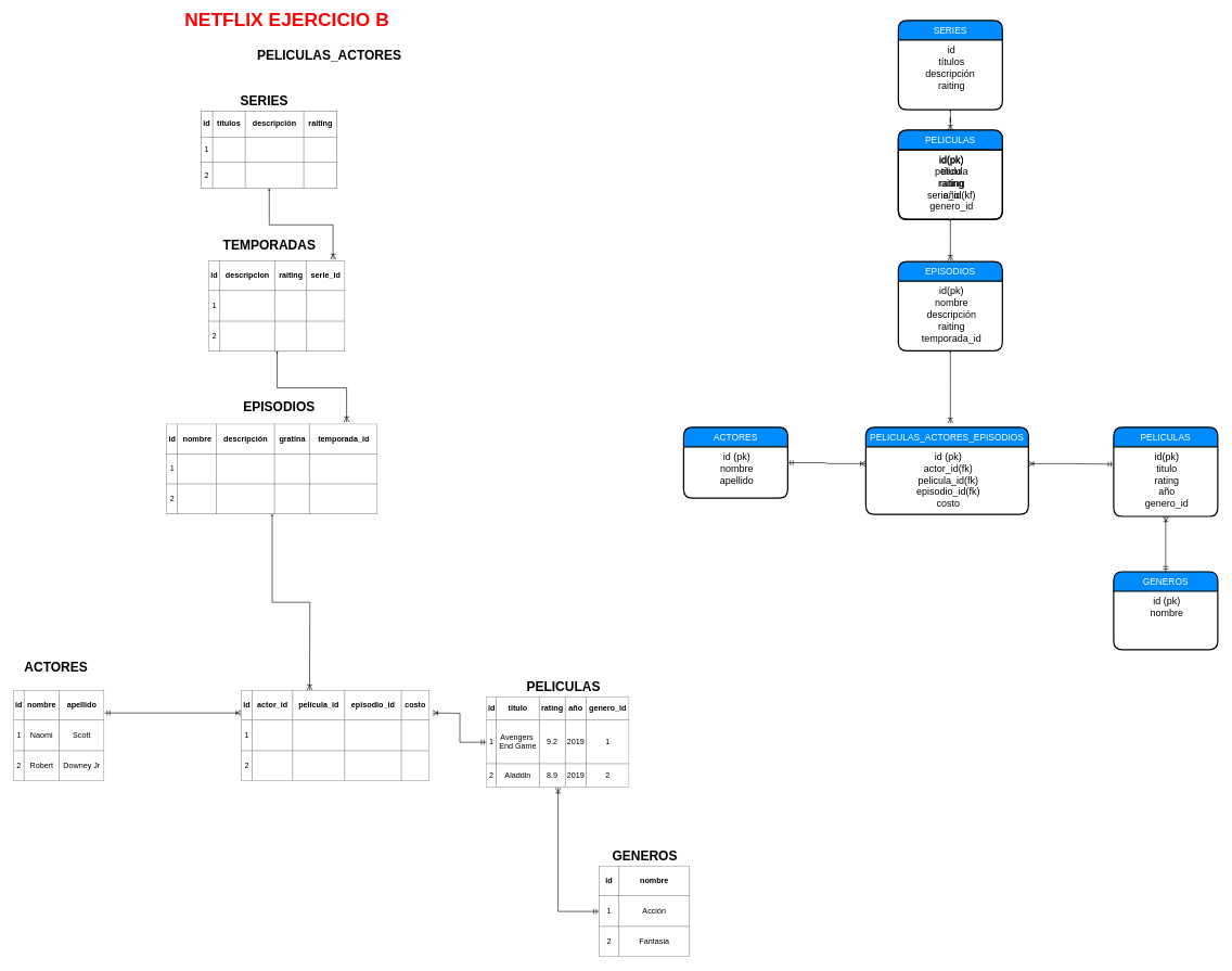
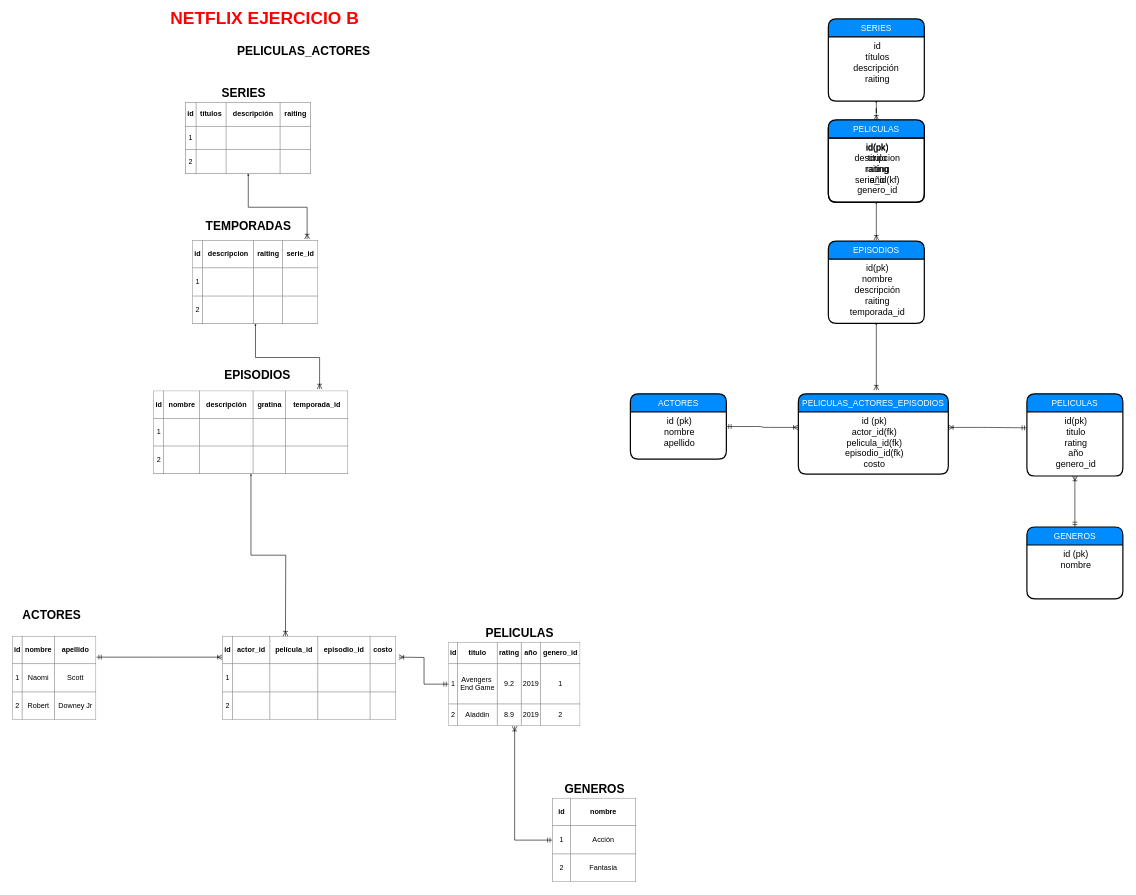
  <mxCell id="0" />
  <mxCell id="1" parent="0" />
  <mxCell id="2" style="edgeStyle=orthogonalEdgeStyle;rounded=0;orthogonalLoop=1;jettySize=auto;html=1;exitX=0;exitY=0.5;exitDx=0;exitDy=0;entryX=0.5;entryY=1;entryDx=0;entryDy=0;startArrow=ERmandOne;startFill=0;endArrow=ERoneToMany;endFill=0;fontColor=#FF0000;" parent="1" source="11" target="17" edge="1"><mxGeometry relative="1" as="geometry" /></mxCell>
  <mxCell id="3" value="SERIES" style="swimlane;childLayout=stackLayout;horizontal=1;startSize=30;horizontalStack=0;fillColor=#008cff;fontColor=#FFFFFF;rounded=1;fontSize=14;fontStyle=0;strokeWidth=2;resizeParent=0;resizeLast=1;shadow=0;dashed=0;align=center;glass=0;comic=0;" vertex="1" parent="1"><mxGeometry y="31" width="160" height="137" as="geometry" x="1380" /></mxCell>
  <mxCell id="4" value="id&#10;títulos&#10;descripción &#10;raiting" style="align=center;strokeColor=none;fillColor=none;spacingLeft=4;fontSize=15;verticalAlign=top;resizable=0;rotatable=0;part=1;" vertex="1" parent="3"><mxGeometry y="30" width="160" height="107" as="geometry" /></mxCell>
  <mxCell id="5" value="TEMPORADAS" style="swimlane;childLayout=stackLayout;horizontal=1;startSize=30;horizontalStack=0;fillColor=#008cff;fontColor=#FFFFFF;rounded=1;fontSize=14;fontStyle=0;strokeWidth=2;resizeParent=0;resizeLast=1;shadow=0;dashed=0;align=center;glass=0;comic=0;" vertex="1" parent="1"><mxGeometry y="200" width="160" height="137" as="geometry" x="1380" /></mxCell>
- <mxCell id="6" value="id(pk)&#10;pelicula&#10;raiting&#10;serie_id(kf)&#10;&#10;" style="align=center;strokeColor=none;fillColor=none;spacingLeft=4;fontSize=15;verticalAlign=top;resizable=0;rotatable=0;part=1;" vertex="1" parent="5"><mxGeometry y="30" width="160" height="107" as="geometry" /></mxCell>
+ <mxCell id="6" value="id(pk)&#10;descripcion&#10;raiting&#10;serie_id(kf)&#10;&#10;" style="align=center;strokeColor=none;fillColor=none;spacingLeft=4;fontSize=15;verticalAlign=top;resizable=0;rotatable=0;part=1;" vertex="1" parent="5"><mxGeometry y="30" width="160" height="107" as="geometry" /></mxCell>
  <mxCell id="7" value="EPISODIOS" style="swimlane;childLayout=stackLayout;horizontal=1;startSize=30;horizontalStack=0;fillColor=#008cff;fontColor=#FFFFFF;rounded=1;fontSize=14;fontStyle=0;strokeWidth=2;resizeParent=0;resizeLast=1;shadow=0;dashed=0;align=center;glass=0;comic=0;" vertex="1" parent="1"><mxGeometry y="401.5" width="160" height="137" as="geometry" x="1380" /></mxCell>
  <mxCell id="8" value="id(pk)&#10;nombre&#10;descripción&#10;raiting&#10;temporada_id&#10;" style="align=center;strokeColor=none;fillColor=none;spacingLeft=4;fontSize=15;verticalAlign=top;resizable=0;rotatable=0;part=1;" vertex="1" parent="7"><mxGeometry y="30" width="160" height="107" as="geometry" /></mxCell>
  <mxCell id="9" value="PELICULAS" style="swimlane;childLayout=stackLayout;horizontal=1;startSize=30;horizontalStack=0;fillColor=#008cff;fontColor=#FFFFFF;rounded=1;fontSize=14;fontStyle=0;strokeWidth=2;resizeParent=0;resizeLast=1;shadow=0;dashed=0;align=center;glass=0;comic=0;" vertex="1" parent="1"><mxGeometry y="199.5" width="160" height="137" as="geometry" x="1380" /></mxCell>
  <mxCell id="10" value="id(pk)&#10;titulo&#10;rating&#10;año&#10;genero_id&#10;" style="align=center;strokeColor=none;fillColor=none;spacingLeft=4;fontSize=15;verticalAlign=top;resizable=0;rotatable=0;part=1;" vertex="1" parent="9"><mxGeometry y="30" width="160" height="107" as="geometry" /></mxCell>
  <mxCell id="11" value="&lt;table border=&quot;1&quot; width=&quot;100%&quot; style=&quot;width: 100% ; height: 100% ; border-collapse: collapse&quot;&gt;&lt;tbody&gt;&lt;tr&gt;&lt;td align=&quot;center&quot;&gt;&lt;b&gt;id&lt;/b&gt;&lt;/td&gt;&lt;td align=&quot;center&quot;&gt;&lt;b&gt;nombre&lt;/b&gt;&lt;/td&gt;&lt;/tr&gt;&lt;tr&gt;&lt;td align=&quot;center&quot;&gt;1&lt;/td&gt;&lt;td align=&quot;center&quot;&gt;Acción&lt;/td&gt;&lt;/tr&gt;&lt;tr&gt;&lt;td align=&quot;center&quot;&gt;2&lt;/td&gt;&lt;td align=&quot;center&quot;&gt;Fantasia&lt;/td&gt;&lt;/tr&gt;&lt;/tbody&gt;&lt;/table&gt;" style="text;html=1;overflow=fill;rounded=0;glass=0;comic=0;shadow=0;" parent="1" vertex="1"><mxGeometry x="920" y="1330" width="140" height="140" as="geometry" /></mxCell>
  <mxCell id="12" value="GENEROS" style="text;html=1;resizable=0;points=[];autosize=1;align=center;verticalAlign=top;spacingTop=-4;fontStyle=1;fontSize=20;" parent="1" vertex="1"><mxGeometry x="930" y="1300" width="120" height="30" as="geometry" /></mxCell>
  <mxCell id="13" style="edgeStyle=orthogonalEdgeStyle;rounded=0;orthogonalLoop=1;jettySize=auto;html=1;exitX=1;exitY=0.25;exitDx=0;exitDy=0;entryX=0;entryY=0.25;entryDx=0;entryDy=0;startArrow=ERmandOne;startFill=0;endArrow=ERoneToMany;endFill=0;fontColor=#FF0000;" parent="1" source="14" edge="1"><mxGeometry relative="1" as="geometry"><mxPoint x="370" y="1095" as="targetPoint" /></mxGeometry></mxCell>
  <mxCell id="14" value="&lt;table border=&quot;1&quot; width=&quot;100%&quot; style=&quot;width: 100% ; height: 100% ; border-collapse: collapse&quot;&gt;&lt;tbody&gt;&lt;tr&gt;&lt;td align=&quot;center&quot;&gt;&lt;b&gt;id&lt;/b&gt;&lt;/td&gt;&lt;td align=&quot;center&quot;&gt;&lt;b&gt;nombre&lt;/b&gt;&lt;/td&gt;&lt;td style=&quot;text-align: center&quot;&gt;&lt;b&gt;apellido&lt;/b&gt;&lt;/td&gt;&lt;/tr&gt;&lt;tr&gt;&lt;td align=&quot;center&quot;&gt;1&lt;/td&gt;&lt;td align=&quot;center&quot;&gt;Naomi&lt;/td&gt;&lt;td style=&quot;text-align: center&quot;&gt;Scott&lt;/td&gt;&lt;/tr&gt;&lt;tr&gt;&lt;td align=&quot;center&quot;&gt;2&lt;/td&gt;&lt;td align=&quot;center&quot;&gt;Robert&lt;/td&gt;&lt;td style=&quot;text-align: center&quot;&gt;Downey Jr&lt;/td&gt;&lt;/tr&gt;&lt;/tbody&gt;&lt;/table&gt;" style="text;html=1;overflow=fill;rounded=0;glass=0;comic=0;shadow=0;" parent="1" vertex="1"><mxGeometry x="20" y="1060" width="140" height="140" as="geometry" /></mxCell>
  <mxCell id="15" value="ACTORES" style="text;html=1;resizable=0;points=[];autosize=1;align=center;verticalAlign=top;spacingTop=-4;fontStyle=1;fontSize=20;" parent="1" vertex="1"><mxGeometry x="30" y="1010" width="110" height="30" as="geometry" /></mxCell>
  <mxCell id="16" style="edgeStyle=orthogonalEdgeStyle;rounded=0;orthogonalLoop=1;jettySize=auto;html=1;exitX=0;exitY=0.5;exitDx=0;exitDy=0;startArrow=ERmandOne;startFill=0;endArrow=ERoneToMany;endFill=0;fontColor=#FF0000;" parent="1" source="17" edge="1"><mxGeometry relative="1" as="geometry"><mxPoint x="664" y="1095" as="targetPoint" /></mxGeometry></mxCell>
  <mxCell id="17" value="&lt;table border=&quot;1&quot; width=&quot;100%&quot; style=&quot;text-align: center ; width: 100% ; height: 100% ; border-collapse: collapse&quot;&gt;&lt;tbody&gt;&lt;tr&gt;&lt;td align=&quot;center&quot;&gt;&lt;b&gt;id&lt;/b&gt;&lt;/td&gt;&lt;td align=&quot;center&quot;&gt;&lt;b&gt;titulo&lt;/b&gt;&lt;/td&gt;&lt;td&gt;&lt;b&gt;rating&lt;/b&gt;&lt;/td&gt;&lt;td style=&quot;text-align: center&quot;&gt;&lt;b&gt;año&lt;/b&gt;&lt;/td&gt;&lt;td&gt;&lt;b&gt;genero_id&lt;/b&gt;&lt;/td&gt;&lt;/tr&gt;&lt;tr&gt;&lt;td align=&quot;center&quot;&gt;1&lt;/td&gt;&lt;td align=&quot;center&quot;&gt;Avengers&amp;nbsp;&lt;br&gt;End Game&lt;/td&gt;&lt;td&gt;9.2&lt;/td&gt;&lt;td style=&quot;text-align: center&quot;&gt;2019&lt;/td&gt;&lt;td&gt;1&lt;/td&gt;&lt;/tr&gt;&lt;tr&gt;&lt;td align=&quot;center&quot;&gt;2&lt;/td&gt;&lt;td align=&quot;center&quot;&gt;Aladdin&lt;/td&gt;&lt;td&gt;8.9&lt;/td&gt;&lt;td style=&quot;text-align: center&quot;&gt;2019&lt;/td&gt;&lt;td&gt;2&lt;/td&gt;&lt;/tr&gt;&lt;/tbody&gt;&lt;/table&gt;" style="text;html=1;overflow=fill;rounded=0;glass=0;comic=0;shadow=0;" parent="1" vertex="1"><mxGeometry x="747" y="1070" width="220" height="140" as="geometry" /></mxCell>
  <mxCell id="18" value="PELICULAS" style="text;html=1;resizable=0;points=[];autosize=1;align=center;verticalAlign=top;spacingTop=-4;fontStyle=1;fontSize=20;" parent="1" vertex="1"><mxGeometry x="800" y="1040" width="130" height="30" as="geometry" /></mxCell>
  <mxCell id="19" value="PELICULAS_ACTORES" style="text;html=1;resizable=0;points=[];autosize=1;align=center;verticalAlign=top;spacingTop=-4;fontStyle=1;fontSize=20;" parent="1" vertex="1"><mxGeometry x="390" y="70" width="230" height="30" as="geometry" /></mxCell>
  <mxCell id="20" value="&lt;font style=&quot;font-size: 29px&quot;&gt;&lt;b&gt;NETFLIX EJERCICIO B&lt;br&gt;&lt;/b&gt;&lt;/font&gt;" style="text;html=1;align=center;verticalAlign=middle;resizable=0;points=[];;autosize=1;fontColor=#FF0000;" parent="1" vertex="1"><mxGeometry x="275" y="20" width="330" height="20" as="geometry" /></mxCell>
  <mxCell id="21" value="" style="edgeStyle=orthogonalEdgeStyle;fontSize=12;html=1;endArrow=ERoneToMany;startArrow=ERmandOne;entryX=0;entryY=0.25;entryDx=0;entryDy=0;exitX=1;exitY=0.5;exitDx=0;exitDy=0;" parent="1" source="41" target="37" edge="1"><mxGeometry width="100" height="100" relative="1" as="geometry"><mxPoint x="1286" y="797" as="sourcePoint" /><mxPoint x="1386" y="697" as="targetPoint" /></mxGeometry></mxCell>
  <mxCell id="22" value="" style="edgeStyle=orthogonalEdgeStyle;fontSize=12;html=1;endArrow=ERmandOne;startArrow=ERoneToMany;entryX=0;entryY=0.25;entryDx=0;entryDy=0;exitX=1;exitY=0.25;exitDx=0;exitDy=0;startFill=0;endFill=0;" parent="1" source="37" target="44" edge="1"><mxGeometry width="100" height="100" relative="1" as="geometry"><mxPoint x="1636" y="751.071" as="sourcePoint" /><mxPoint x="1736" y="651.071" as="targetPoint" /></mxGeometry></mxCell>
  <mxCell id="23" style="edgeStyle=orthogonalEdgeStyle;rounded=0;orthogonalLoop=1;jettySize=auto;html=1;exitX=0.5;exitY=0;exitDx=0;exitDy=0;entryX=0.5;entryY=1;entryDx=0;entryDy=0;startArrow=ERmandOne;startFill=0;endArrow=ERoneToMany;endFill=0;" parent="1" source="24" target="44" edge="1"><mxGeometry relative="1" as="geometry" /></mxCell>
  <mxCell id="24" value="GENEROS" style="swimlane;childLayout=stackLayout;horizontal=1;startSize=30;horizontalStack=0;fillColor=#008cff;fontColor=#FFFFFF;rounded=1;fontSize=14;fontStyle=0;strokeWidth=2;resizeParent=0;resizeLast=1;shadow=0;dashed=0;align=center;glass=0;comic=0;" parent="1" vertex="1"><mxGeometry x="1711" y="878" width="160" height="120" as="geometry" /></mxCell>
  <mxCell id="25" value="id (pk)&#10;nombre&#10;" style="align=center;strokeColor=none;fillColor=none;spacingLeft=4;fontSize=15;verticalAlign=top;resizable=0;rotatable=0;part=1;" parent="24" vertex="1"><mxGeometry y="30" width="160" height="90" as="geometry" /></mxCell>
  <mxCell id="26" style="edgeStyle=orthogonalEdgeStyle;rounded=0;orthogonalLoop=1;jettySize=auto;html=1;entryX=0.91;entryY=-0.014;entryDx=0;entryDy=0;entryPerimeter=0;startArrow=ERoneToMany;startFill=0;startSize=0;endArrow=ERoneToMany;endFill=0;" edge="1" parent="1" source="27" target="29"><mxGeometry relative="1" as="geometry" /></mxCell>
  <mxCell id="27" value="&lt;table border=&quot;1&quot; width=&quot;100%&quot; style=&quot;text-align: center ; width: 100% ; height: 100% ; border-collapse: collapse&quot;&gt;&lt;tbody&gt;&lt;tr&gt;&lt;td align=&quot;center&quot;&gt;&lt;b&gt;id&lt;/b&gt;&lt;/td&gt;&lt;td align=&quot;center&quot;&gt;&lt;b&gt;títulos&lt;/b&gt;&lt;br&gt;&lt;/td&gt;&lt;td&gt;&lt;b&gt;descripción&lt;/b&gt;&lt;br&gt;&lt;/td&gt;&lt;td style=&quot;text-align: center&quot;&gt;&lt;b&gt;raiting&lt;/b&gt;&lt;/td&gt;&lt;/tr&gt;&lt;tr&gt;&lt;td align=&quot;center&quot;&gt;1&lt;/td&gt;&lt;td align=&quot;center&quot;&gt;&lt;br&gt;&lt;/td&gt;&lt;td&gt;&lt;br&gt;&lt;/td&gt;&lt;td style=&quot;text-align: center&quot;&gt;&lt;br&gt;&lt;/td&gt;&lt;/tr&gt;&lt;tr&gt;&lt;td align=&quot;center&quot;&gt;2&lt;/td&gt;&lt;td align=&quot;center&quot;&gt;&lt;br&gt;&lt;/td&gt;&lt;td&gt;&lt;br&gt;&lt;/td&gt;&lt;td style=&quot;text-align: center&quot;&gt;&lt;br&gt;&lt;/td&gt;&lt;/tr&gt;&lt;/tbody&gt;&lt;/table&gt;" style="text;html=1;overflow=fill;rounded=0;glass=0;comic=0;shadow=0;" parent="1" vertex="1"><mxGeometry x="308" y="170" width="210" height="120" as="geometry" /></mxCell>
  <mxCell id="28" style="edgeStyle=orthogonalEdgeStyle;rounded=0;orthogonalLoop=1;jettySize=auto;html=1;entryX=0.852;entryY=-0.021;entryDx=0;entryDy=0;entryPerimeter=0;startArrow=ERoneToMany;startFill=0;startSize=0;endArrow=ERoneToMany;endFill=0;" edge="1" parent="1" source="29" target="34"><mxGeometry relative="1" as="geometry" /></mxCell>
  <mxCell id="29" value="&lt;table border=&quot;1&quot; width=&quot;100%&quot; style=&quot;text-align: center ; width: 100% ; height: 100% ; border-collapse: collapse&quot;&gt;&lt;tbody&gt;&lt;tr&gt;&lt;td align=&quot;center&quot;&gt;&lt;b&gt;id&lt;/b&gt;&lt;/td&gt;&lt;td align=&quot;center&quot;&gt;&lt;b&gt;descripcion&lt;/b&gt;&lt;/td&gt;&lt;td&gt;&lt;b&gt;raiting&lt;/b&gt;&lt;/td&gt;&lt;td style=&quot;text-align: center&quot;&gt;&lt;b&gt;serie_id&lt;/b&gt;&lt;/td&gt;&lt;/tr&gt;&lt;tr&gt;&lt;td align=&quot;center&quot;&gt;1&lt;/td&gt;&lt;td align=&quot;center&quot;&gt;&lt;br&gt;&lt;/td&gt;&lt;td&gt;&lt;br&gt;&lt;/td&gt;&lt;td style=&quot;text-align: center&quot;&gt;&lt;br&gt;&lt;/td&gt;&lt;/tr&gt;&lt;tr&gt;&lt;td align=&quot;center&quot;&gt;2&lt;/td&gt;&lt;td align=&quot;center&quot;&gt;&lt;/td&gt;&lt;td&gt;&lt;br&gt;&lt;/td&gt;&lt;td style=&quot;text-align: center&quot;&gt;&lt;br&gt;&lt;/td&gt;&lt;/tr&gt;&lt;/tbody&gt;&lt;/table&gt;" style="text;html=1;overflow=fill;rounded=0;glass=0;comic=0;shadow=0;" vertex="1" parent="1"><mxGeometry x="320" y="400" width="210" height="140" as="geometry" /></mxCell>
  <mxCell id="30" value="SERIES" style="text;html=1;resizable=0;points=[];autosize=1;align=center;verticalAlign=top;spacingTop=-4;fontStyle=1;fontSize=20;" vertex="1" parent="1"><mxGeometry x="360" y="140" width="90" height="30" as="geometry" /></mxCell>
  <mxCell id="31" value="TEMPORADAS" style="text;html=1;resizable=0;points=[];autosize=1;align=center;verticalAlign=top;spacingTop=-4;fontStyle=1;fontSize=20;" vertex="1" parent="1"><mxGeometry x="333" y="361" width="160" height="30" as="geometry" /></mxCell>
  <mxCell id="32" value="EPISODIOS" style="text;html=1;resizable=0;points=[];autosize=1;align=center;verticalAlign=top;spacingTop=-4;fontStyle=1;fontSize=20;" vertex="1" parent="1"><mxGeometry x="363" y="610" width="130" height="30" as="geometry" /></mxCell>
  <mxCell id="33" style="edgeStyle=orthogonalEdgeStyle;rounded=0;orthogonalLoop=1;jettySize=auto;html=1;startArrow=ERmandOne;startFill=0;startSize=0;endArrow=ERoneToMany;endFill=0;exitX=0.5;exitY=1;exitDx=0;exitDy=0;" edge="1" parent="1" source="34"><mxGeometry relative="1" as="geometry"><mxPoint x="490" y="830" as="sourcePoint" /><mxPoint x="475" y="1060" as="targetPoint" /></mxGeometry></mxCell>
  <mxCell id="34" value="&lt;table border=&quot;1&quot; width=&quot;100%&quot; style=&quot;text-align: center ; width: 100% ; height: 100% ; border-collapse: collapse&quot;&gt;&lt;tbody&gt;&lt;tr&gt;&lt;td align=&quot;center&quot;&gt;&lt;b&gt;id&lt;/b&gt;&lt;/td&gt;&lt;td align=&quot;center&quot;&gt;&lt;b&gt;nombre&lt;/b&gt;&lt;/td&gt;&lt;td&gt;&lt;b&gt;descripción&lt;/b&gt;&lt;br&gt;&lt;/td&gt;&lt;td style=&quot;text-align: center&quot;&gt;&lt;b&gt;gratina&lt;/b&gt;&lt;br&gt;&lt;/td&gt;&lt;td&gt;&lt;b&gt;temporada_id&lt;/b&gt;&lt;/td&gt;&lt;/tr&gt;&lt;tr&gt;&lt;td align=&quot;center&quot;&gt;1&lt;/td&gt;&lt;td align=&quot;center&quot;&gt;&lt;br&gt;&lt;/td&gt;&lt;td&gt;&lt;br&gt;&lt;/td&gt;&lt;td style=&quot;text-align: center&quot;&gt;&lt;/td&gt;&lt;td&gt;&lt;br&gt;&lt;/td&gt;&lt;/tr&gt;&lt;tr&gt;&lt;td align=&quot;center&quot;&gt;2&lt;/td&gt;&lt;td align=&quot;center&quot;&gt;&lt;br&gt;&lt;/td&gt;&lt;td&gt;&lt;br&gt;&lt;/td&gt;&lt;td style=&quot;text-align: center&quot;&gt;&lt;/td&gt;&lt;td&gt;&lt;br&gt;&lt;/td&gt;&lt;/tr&gt;&lt;/tbody&gt;&lt;/table&gt;" style="text;html=1;overflow=fill;rounded=0;glass=0;comic=0;shadow=0;" vertex="1" parent="1"><mxGeometry x="255" y="651" width="325" height="139" as="geometry" /></mxCell>
  <mxCell id="35" value="&lt;table border=&quot;1&quot; width=&quot;100%&quot; style=&quot;text-align: center ; width: 100% ; height: 100% ; border-collapse: collapse&quot;&gt;&lt;tbody&gt;&lt;tr&gt;&lt;td align=&quot;center&quot;&gt;&lt;b&gt;id&lt;/b&gt;&lt;/td&gt;&lt;td align=&quot;center&quot;&gt;&lt;b&gt;actor_id&lt;/b&gt;&lt;/td&gt;&lt;td&gt;&lt;b&gt;película_id&lt;/b&gt;&lt;/td&gt;&lt;td style=&quot;text-align: center&quot;&gt;&lt;b&gt;episodio_id&lt;/b&gt;&lt;/td&gt;&lt;td&gt;&lt;b&gt;costo&lt;/b&gt;&lt;/td&gt;&lt;/tr&gt;&lt;tr&gt;&lt;td align=&quot;center&quot;&gt;1&lt;/td&gt;&lt;td align=&quot;center&quot;&gt;&lt;br&gt;&lt;/td&gt;&lt;td&gt;&lt;br&gt;&lt;/td&gt;&lt;td style=&quot;text-align: center&quot;&gt;&lt;br&gt;&lt;/td&gt;&lt;td&gt;&lt;br&gt;&lt;/td&gt;&lt;/tr&gt;&lt;tr&gt;&lt;td align=&quot;center&quot;&gt;2&lt;/td&gt;&lt;td align=&quot;center&quot;&gt;&lt;br&gt;&lt;/td&gt;&lt;td&gt;&lt;br&gt;&lt;/td&gt;&lt;td style=&quot;text-align: center&quot;&gt;&lt;br&gt;&lt;/td&gt;&lt;td&gt;&lt;br&gt;&lt;/td&gt;&lt;/tr&gt;&lt;/tbody&gt;&lt;/table&gt;" style="text;html=1;overflow=fill;rounded=0;glass=0;comic=0;shadow=0;" vertex="1" parent="1"><mxGeometry x="370" y="1060" width="290" height="140" as="geometry" /></mxCell>
  <mxCell id="36" value="PELICULAS_ACTORES_EPISODIOS" style="swimlane;childLayout=stackLayout;horizontal=1;startSize=30;horizontalStack=0;fillColor=#008cff;fontColor=#FFFFFF;rounded=1;fontSize=14;fontStyle=0;strokeWidth=2;resizeParent=0;resizeLast=1;shadow=0;dashed=0;align=center;glass=0;comic=0;" parent="1" vertex="1"><mxGeometry x="1330" y="656" width="250" height="134" as="geometry" /></mxCell>
  <mxCell id="37" value="id (pk)&#10;actor_id(fk)&#10;pelicula_id(fk)&#10;episodio_id(fk)&#10;costo&#10;" style="align=center;strokeColor=none;fillColor=none;spacingLeft=4;fontSize=15;verticalAlign=top;resizable=0;rotatable=0;part=1;" parent="36" vertex="1"><mxGeometry y="30" width="250" height="104" as="geometry" /></mxCell>
  <mxCell id="38" style="edgeStyle=orthogonalEdgeStyle;rounded=0;orthogonalLoop=1;jettySize=auto;html=1;entryX=0.5;entryY=0;entryDx=0;entryDy=0;startArrow=ERoneToMany;startFill=0;startSize=0;endArrow=ERoneToMany;endFill=0;" edge="1" parent="1" source="4" target="5"><mxGeometry relative="1" as="geometry" /></mxCell>
  <mxCell id="39" style="edgeStyle=orthogonalEdgeStyle;rounded=0;orthogonalLoop=1;jettySize=auto;html=1;startArrow=ERmandOne;startFill=0;startSize=0;endArrow=ERoneToMany;endFill=0;" edge="1" parent="1" source="6"><mxGeometry relative="1" as="geometry"><mxPoint x="1460" y="400" as="targetPoint" /></mxGeometry></mxCell>
  <mxCell id="40" style="edgeStyle=orthogonalEdgeStyle;rounded=0;orthogonalLoop=1;jettySize=auto;html=1;startArrow=ERmandOne;startFill=0;startSize=0;endArrow=ERoneToMany;endFill=0;" edge="1" parent="1" source="8"><mxGeometry relative="1" as="geometry"><mxPoint x="1460" y="650" as="targetPoint" /></mxGeometry></mxCell>
  <mxCell id="41" value="ACTORES" style="swimlane;childLayout=stackLayout;horizontal=1;startSize=30;horizontalStack=0;fillColor=#008cff;fontColor=#FFFFFF;rounded=1;fontSize=14;fontStyle=0;strokeWidth=2;resizeParent=0;resizeLast=1;shadow=0;dashed=0;align=center;glass=0;comic=0;" parent="1" vertex="1"><mxGeometry x="1050" y="656" width="160" height="109" as="geometry" /></mxCell>
  <mxCell id="42" value="id (pk)&#10;nombre&#10;apellido&#10;" style="align=center;strokeColor=none;fillColor=none;spacingLeft=4;fontSize=15;verticalAlign=top;resizable=0;rotatable=0;part=1;" parent="41" vertex="1"><mxGeometry y="30" width="160" height="79" as="geometry" /></mxCell>
  <mxCell id="43" value="PELICULAS" style="swimlane;childLayout=stackLayout;horizontal=1;startSize=30;horizontalStack=0;fillColor=#008cff;fontColor=#FFFFFF;rounded=1;fontSize=14;fontStyle=0;strokeWidth=2;resizeParent=0;resizeLast=1;shadow=0;dashed=0;align=center;glass=0;comic=0;" parent="1" vertex="1"><mxGeometry x="1711" y="656" width="160" height="137" as="geometry" /></mxCell>
  <mxCell id="44" value="id(pk)&#10;titulo&#10;rating&#10;año&#10;genero_id&#10;" style="align=center;strokeColor=none;fillColor=none;spacingLeft=4;fontSize=15;verticalAlign=top;resizable=0;rotatable=0;part=1;" parent="43" vertex="1"><mxGeometry y="30" width="160" height="107" as="geometry" /></mxCell>
